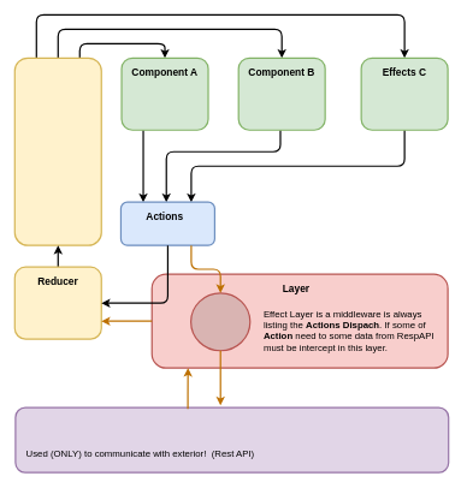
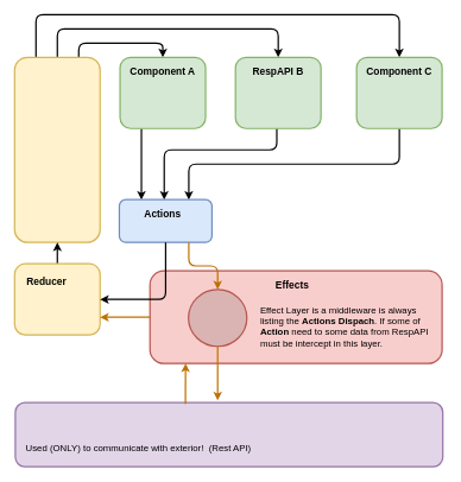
  <mxCell id="0" />
  <mxCell id="1" parent="0" />
  <mxCell id="2" style="edgeStyle=orthogonalEdgeStyle;rounded=1;orthogonalLoop=1;jettySize=auto;html=1;exitX=0.75;exitY=0;exitDx=0;exitDy=0;entryX=0.5;entryY=0;entryDx=0;entryDy=0;strokeWidth=2;" edge="1" parent="1" source="5" target="7"><mxGeometry relative="1" as="geometry" /></mxCell>
  <mxCell id="3" style="edgeStyle=orthogonalEdgeStyle;rounded=1;orthogonalLoop=1;jettySize=auto;html=1;exitX=0.5;exitY=0;exitDx=0;exitDy=0;entryX=0.5;entryY=0;entryDx=0;entryDy=0;strokeWidth=2;" edge="1" parent="1" source="5" target="9"><mxGeometry relative="1" as="geometry"><Array as="points"><mxPoint x="80" y="40" /><mxPoint x="390" y="40" /></Array></mxGeometry></mxCell>
  <mxCell id="4" style="edgeStyle=orthogonalEdgeStyle;rounded=1;orthogonalLoop=1;jettySize=auto;html=1;exitX=0.25;exitY=0;exitDx=0;exitDy=0;strokeWidth=2;entryX=0.5;entryY=0;entryDx=0;entryDy=0;" edge="1" parent="1" source="5" target="11"><mxGeometry relative="1" as="geometry"><mxPoint x="340" y="10" as="targetPoint" /><Array as="points"><mxPoint x="50" y="20" /><mxPoint x="560" y="20" /></Array></mxGeometry></mxCell>
  <mxCell id="5" value="" style="rounded=1;whiteSpace=wrap;html=1;fillColor=#fff2cc;strokeColor=#d6b656;strokeWidth=2;" vertex="1" parent="1"><mxGeometry x="20" y="80" width="120" height="260" as="geometry" /></mxCell>
  <mxCell id="6" style="edgeStyle=orthogonalEdgeStyle;rounded=1;orthogonalLoop=1;jettySize=auto;html=1;exitX=0.25;exitY=1;exitDx=0;exitDy=0;entryX=0.25;entryY=0;entryDx=0;entryDy=0;strokeWidth=2;" edge="1" parent="1" source="7"><mxGeometry relative="1" as="geometry"><mxPoint x="198" y="280" as="targetPoint" /></mxGeometry></mxCell>
  <mxCell id="7" value="" style="rounded=1;whiteSpace=wrap;html=1;strokeWidth=2;fillColor=#d5e8d4;strokeColor=#82b366;" vertex="1" parent="1"><mxGeometry x="168" y="80" width="120" height="100" as="geometry" /></mxCell>
  <mxCell id="8" style="edgeStyle=orthogonalEdgeStyle;rounded=1;orthogonalLoop=1;jettySize=auto;html=1;exitX=0.5;exitY=1;exitDx=0;exitDy=0;entryX=0.5;entryY=0;entryDx=0;entryDy=0;strokeWidth=2;" edge="1" parent="1"><mxGeometry relative="1" as="geometry"><mxPoint x="388" y="180" as="sourcePoint" /><mxPoint x="230" y="280" as="targetPoint" /><Array as="points"><mxPoint x="388" y="210" /><mxPoint x="230" y="210" /></Array></mxGeometry></mxCell>
  <mxCell id="9" value="" style="rounded=1;whiteSpace=wrap;html=1;strokeWidth=2;fillColor=#d5e8d4;strokeColor=#82b366;" vertex="1" parent="1"><mxGeometry x="330" y="80" width="120" height="100" as="geometry" /></mxCell>
  <mxCell id="10" style="edgeStyle=orthogonalEdgeStyle;rounded=1;orthogonalLoop=1;jettySize=auto;html=1;exitX=0.5;exitY=1;exitDx=0;exitDy=0;entryX=0.75;entryY=0;entryDx=0;entryDy=0;strokeWidth=2;" edge="1" parent="1" source="11" target="15"><mxGeometry relative="1" as="geometry" /></mxCell>
  <mxCell id="11" value="" style="rounded=1;whiteSpace=wrap;html=1;strokeWidth=2;fillColor=#d5e8d4;strokeColor=#82b366;" vertex="1" parent="1"><mxGeometry x="500" y="80" width="120" height="100" as="geometry" /></mxCell>
  <mxCell id="12" value="Component A" style="text;html=1;strokeColor=none;fillColor=none;align=center;verticalAlign=middle;whiteSpace=wrap;rounded=0;fontSize=14;fontStyle=1" vertex="1" parent="1"><mxGeometry x="163" y="90" width="130" height="20" as="geometry" /></mxCell>
- <mxCell id="13" value="Component B" style="text;html=1;strokeColor=none;fillColor=none;align=center;verticalAlign=middle;whiteSpace=wrap;rounded=0;fontSize=14;fontStyle=1" vertex="1" parent="1"><mxGeometry x="325" y="90" width="130" height="20" as="geometry" /></mxCell>
- <mxCell id="14" value="Effects C" style="text;html=1;strokeColor=none;fillColor=none;align=center;verticalAlign=middle;whiteSpace=wrap;rounded=0;fontSize=14;fontStyle=1" vertex="1" parent="1"><mxGeometry x="495" y="90" width="130" height="20" as="geometry" /></mxCell>
+ <mxCell id="13" value="RespAPI B" style="text;html=1;strokeColor=none;fillColor=none;align=center;verticalAlign=middle;whiteSpace=wrap;rounded=0;fontSize=14;fontStyle=1" vertex="1" parent="1"><mxGeometry x="325" y="90" width="130" height="20" as="geometry" /></mxCell>
+ <mxCell id="14" value="Component C" style="text;html=1;strokeColor=none;fillColor=none;align=center;verticalAlign=middle;whiteSpace=wrap;rounded=0;fontSize=14;fontStyle=1" vertex="1" parent="1"><mxGeometry x="495" y="90" width="130" height="20" as="geometry" /></mxCell>
  <mxCell id="15" value="" style="rounded=1;whiteSpace=wrap;html=1;strokeWidth=2;fillColor=#dae8fc;strokeColor=#6c8ebf;" vertex="1" parent="1"><mxGeometry x="167" y="280" width="130" height="60" as="geometry" /></mxCell>
  <mxCell id="16" value="Actions" style="text;html=1;strokeColor=none;fillColor=none;align=center;verticalAlign=middle;whiteSpace=wrap;rounded=0;fontSize=14;fontStyle=1" vertex="1" parent="1"><mxGeometry x="208" y="290" width="40" height="20" as="geometry" /></mxCell>
  <mxCell id="17" style="edgeStyle=orthogonalEdgeStyle;rounded=1;orthogonalLoop=1;jettySize=auto;html=1;exitX=0.5;exitY=0;exitDx=0;exitDy=0;strokeWidth=2;fontSize=13;" edge="1" parent="1" source="18" target="5"><mxGeometry relative="1" as="geometry" /></mxCell>
  <mxCell id="18" value="" style="rounded=1;whiteSpace=wrap;html=1;strokeWidth=2;fillColor=#fff2cc;strokeColor=#d6b656;" vertex="1" parent="1"><mxGeometry x="20" y="370" width="120" height="100" as="geometry" /></mxCell>
- <mxCell id="19" value="Reducer" style="text;html=1;strokeColor=none;fillColor=none;align=center;verticalAlign=middle;whiteSpace=wrap;rounded=0;fontSize=14;fontStyle=1" vertex="1" parent="1"><mxGeometry x="60" y="380" width="40" height="21" as="geometry" /></mxCell>
+ <mxCell id="19" value="Reducer" style="text;html=1;strokeColor=none;fillColor=none;align=center;verticalAlign=middle;whiteSpace=wrap;rounded=0;fontSize=14;fontStyle=1" vertex="1" parent="1"><mxGeometry x="45" y="385" width="40" height="21" as="geometry" /></mxCell>
  <mxCell id="20" value="" style="group" vertex="1" connectable="0" parent="1"><mxGeometry x="210" y="380" width="410" height="140" as="geometry" /></mxCell>
  <mxCell id="21" value="" style="rounded=1;whiteSpace=wrap;html=1;strokeWidth=2;fontSize=14;fillColor=#f8cecc;strokeColor=#b85450;" vertex="1" parent="20"><mxGeometry width="410" height="130" as="geometry" /></mxCell>
  <mxCell id="22" value="&lt;h1 style=&quot;font-size: 13px;&quot;&gt;&lt;br style=&quot;font-size: 13px;&quot;&gt;&lt;/h1&gt;&lt;p style=&quot;font-size: 13px;&quot;&gt;Effect Layer is a middleware is always listing the &lt;b style=&quot;font-size: 13px;&quot;&gt;Actions Dispach&lt;/b&gt;. If some of &lt;b style=&quot;font-size: 13px;&quot;&gt;Action &lt;/b&gt;need to some data from RespAPI must be intercept&amp;nbsp;in this layer.&lt;/p&gt;" style="text;html=1;strokeColor=none;fillColor=none;spacing=5;spacingTop=-20;whiteSpace=wrap;overflow=hidden;rounded=0;fontSize=13;" vertex="1" parent="20"><mxGeometry x="150" y="21" width="245" height="110" as="geometry" /></mxCell>
- <mxCell id="23" value="Layer" style="text;html=1;strokeColor=none;fillColor=none;align=center;verticalAlign=middle;whiteSpace=wrap;rounded=0;fontSize=14;fontStyle=1" vertex="1" parent="20"><mxGeometry x="180" y="10" width="40" height="20" as="geometry" /></mxCell>
+ <mxCell id="23" value="Effects" style="text;html=1;strokeColor=none;fillColor=none;align=center;verticalAlign=middle;whiteSpace=wrap;rounded=0;fontSize=14;fontStyle=1" vertex="1" parent="20"><mxGeometry x="180" y="10" width="40" height="20" as="geometry" /></mxCell>
  <mxCell id="24" value="" style="ellipse;whiteSpace=wrap;html=1;strokeWidth=2;fontSize=13;fillColor=#D9B4B2;strokeColor=#b85450;" vertex="1" parent="20"><mxGeometry x="54" y="26" width="82" height="80" as="geometry" /></mxCell>
  <mxCell id="25" style="edgeStyle=orthogonalEdgeStyle;rounded=1;orthogonalLoop=1;jettySize=auto;html=1;exitX=0.5;exitY=1;exitDx=0;exitDy=0;entryX=1;entryY=0.5;entryDx=0;entryDy=0;strokeWidth=2;fontSize=13;" edge="1" parent="1" source="15" target="18"><mxGeometry relative="1" as="geometry" /></mxCell>
  <mxCell id="26" style="edgeStyle=orthogonalEdgeStyle;rounded=1;orthogonalLoop=1;jettySize=auto;html=1;exitX=0.75;exitY=1;exitDx=0;exitDy=0;strokeWidth=2;fontSize=13;entryX=0.5;entryY=0;entryDx=0;entryDy=0;fillColor=#f0a30a;strokeColor=#BD7000;" edge="1" parent="1" source="15" target="24"><mxGeometry relative="1" as="geometry"><mxPoint x="265" y="370" as="targetPoint" /></mxGeometry></mxCell>
  <mxCell id="27" style="edgeStyle=orthogonalEdgeStyle;rounded=1;orthogonalLoop=1;jettySize=auto;html=1;exitX=0.5;exitY=1;exitDx=0;exitDy=0;strokeWidth=2;fontSize=13;fillColor=#f0a30a;strokeColor=#BD7000;" edge="1" parent="1" source="24"><mxGeometry relative="1" as="geometry"><mxPoint x="305" y="562" as="targetPoint" /></mxGeometry></mxCell>
  <mxCell id="28" value="" style="group" vertex="1" connectable="0" parent="1"><mxGeometry x="21" y="565" width="600" height="90" as="geometry" /></mxCell>
  <mxCell id="29" value="" style="rounded=1;whiteSpace=wrap;html=1;strokeWidth=2;fillColor=#e1d5e7;strokeColor=#9673a6;" vertex="1" parent="28"><mxGeometry width="600" height="90" as="geometry" /></mxCell>
  <mxCell id="30" value="&lt;h1&gt;&lt;font style=&quot;font-size: 13px ; font-weight: normal&quot;&gt;Used (ONLY) to communicate with exterior!&amp;nbsp; (Rest API)&lt;/font&gt;&lt;/h1&gt;" style="text;html=1;strokeColor=none;fillColor=none;spacing=5;spacingTop=-20;whiteSpace=wrap;overflow=hidden;rounded=0;" vertex="1" parent="28"><mxGeometry x="10" y="40" width="350" height="50" as="geometry" /></mxCell>
  <mxCell id="31" style="edgeStyle=orthogonalEdgeStyle;rounded=1;orthogonalLoop=1;jettySize=auto;html=1;exitX=0.398;exitY=0.022;exitDx=0;exitDy=0;entryX=0.122;entryY=1;entryDx=0;entryDy=0;entryPerimeter=0;strokeWidth=2;fontSize=13;exitPerimeter=0;fillColor=#f0a30a;strokeColor=#BD7000;" edge="1" parent="1" source="29" target="21"><mxGeometry relative="1" as="geometry" /></mxCell>
  <mxCell id="32" style="edgeStyle=orthogonalEdgeStyle;rounded=1;orthogonalLoop=1;jettySize=auto;html=1;exitX=0;exitY=0.5;exitDx=0;exitDy=0;entryX=1;entryY=0.75;entryDx=0;entryDy=0;strokeWidth=2;fontSize=13;fillColor=#f0a30a;strokeColor=#BD7000;" edge="1" parent="1" source="21" target="18"><mxGeometry relative="1" as="geometry" /></mxCell>
